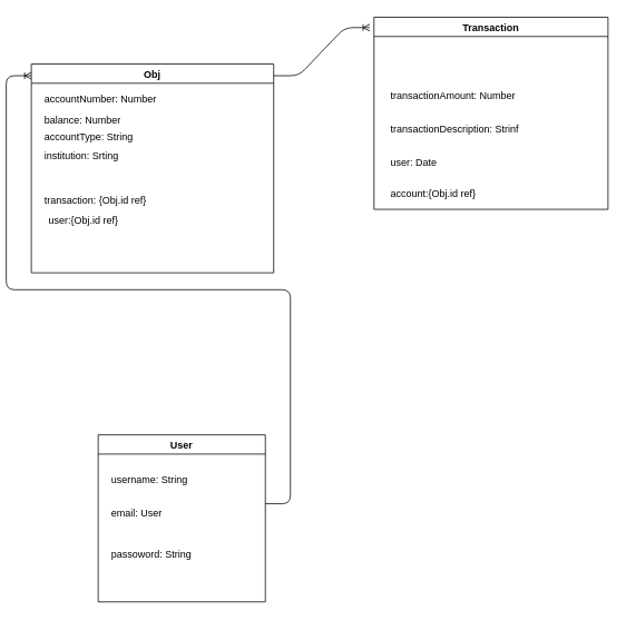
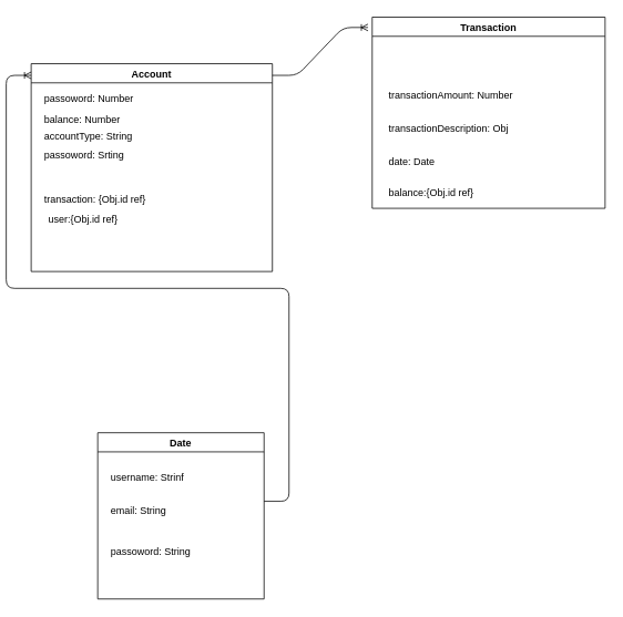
  <mxCell id="0" />
  <mxCell id="1" parent="0" />
- <mxCell id="2" value="Obj" style="swimlane;" vertex="1" parent="1"><mxGeometry x="20" y="76" width="290" height="250" as="geometry" /></mxCell>
- <mxCell id="3" value="institution: Srting" style="text;strokeColor=none;fillColor=none;align=left;verticalAlign=top;spacingLeft=4;spacingRight=4;overflow=hidden;rotatable=0;points=[[0,0.5],[1,0.5]];portConstraint=eastwest;" vertex="1" parent="2"><mxGeometry x="10" y="97" width="270" height="26" as="geometry" /></mxCell>
+ <mxCell id="2" value="Account" style="swimlane;" vertex="1" parent="1"><mxGeometry x="20" y="76" width="290" height="250" as="geometry" /></mxCell>
+ <mxCell id="3" value="passoword: Srting" style="text;strokeColor=none;fillColor=none;align=left;verticalAlign=top;spacingLeft=4;spacingRight=4;overflow=hidden;rotatable=0;points=[[0,0.5],[1,0.5]];portConstraint=eastwest;" vertex="1" parent="2"><mxGeometry x="10" y="97" width="270" height="26" as="geometry" /></mxCell>
  <mxCell id="4" value="transaction: {Obj.id ref}" style="text;strokeColor=none;fillColor=none;align=left;verticalAlign=top;spacingLeft=4;spacingRight=4;overflow=hidden;rotatable=0;points=[[0,0.5],[1,0.5]];portConstraint=eastwest;" vertex="1" parent="2"><mxGeometry x="10" y="150" width="270" height="26" as="geometry" /></mxCell>
  <mxCell id="5" value="user:{Obj.id ref}" style="text;strokeColor=none;fillColor=none;align=left;verticalAlign=top;spacingLeft=4;spacingRight=4;overflow=hidden;rotatable=0;points=[[0,0.5],[1,0.5]];portConstraint=eastwest;" vertex="1" parent="2"><mxGeometry x="15" y="174" width="260" height="26" as="geometry" /></mxCell>
- <mxCell id="6" value="User" style="swimlane;" vertex="1" parent="1"><mxGeometry x="100" y="520" width="200" height="200" as="geometry" /></mxCell>
- <mxCell id="7" value="username: String" style="text;strokeColor=none;fillColor=none;align=left;verticalAlign=top;spacingLeft=4;spacingRight=4;overflow=hidden;rotatable=0;points=[[0,0.5],[1,0.5]];portConstraint=eastwest;" vertex="1" parent="6"><mxGeometry x="10" y="40" width="160" height="26" as="geometry" /></mxCell>
- <mxCell id="8" value="email: User" style="text;strokeColor=none;fillColor=none;align=left;verticalAlign=top;spacingLeft=4;spacingRight=4;overflow=hidden;rotatable=0;points=[[0,0.5],[1,0.5]];portConstraint=eastwest;" vertex="1" parent="6"><mxGeometry x="10" y="80" width="160" height="26" as="geometry" /></mxCell>
+ <mxCell id="6" value="Date" style="swimlane;" vertex="1" parent="1"><mxGeometry x="100" y="520" width="200" height="200" as="geometry" /></mxCell>
+ <mxCell id="7" value="username: Strinf" style="text;strokeColor=none;fillColor=none;align=left;verticalAlign=top;spacingLeft=4;spacingRight=4;overflow=hidden;rotatable=0;points=[[0,0.5],[1,0.5]];portConstraint=eastwest;" vertex="1" parent="6"><mxGeometry x="10" y="40" width="160" height="26" as="geometry" /></mxCell>
+ <mxCell id="8" value="email: String" style="text;strokeColor=none;fillColor=none;align=left;verticalAlign=top;spacingLeft=4;spacingRight=4;overflow=hidden;rotatable=0;points=[[0,0.5],[1,0.5]];portConstraint=eastwest;" vertex="1" parent="6"><mxGeometry x="10" y="80" width="160" height="26" as="geometry" /></mxCell>
  <mxCell id="9" value="Transaction" style="swimlane;" vertex="1" parent="1"><mxGeometry x="430" y="20" width="280" height="230" as="geometry" /></mxCell>
  <mxCell id="10" value="transactionAmount: Number" style="text;strokeColor=none;fillColor=none;align=left;verticalAlign=top;spacingLeft=4;spacingRight=4;overflow=hidden;rotatable=0;points=[[0,0.5],[1,0.5]];portConstraint=eastwest;" vertex="1" parent="9"><mxGeometry x="14" y="80" width="246" height="26" as="geometry" /></mxCell>
- <mxCell id="11" value="transactionDescription: Strinf" style="text;strokeColor=none;fillColor=none;align=left;verticalAlign=top;spacingLeft=4;spacingRight=4;overflow=hidden;rotatable=0;points=[[0,0.5],[1,0.5]];portConstraint=eastwest;" vertex="1" parent="9"><mxGeometry x="14" y="120" width="246" height="26" as="geometry" /></mxCell>
- <mxCell id="12" value="user: Date" style="text;strokeColor=none;fillColor=none;align=left;verticalAlign=top;spacingLeft=4;spacingRight=4;overflow=hidden;rotatable=0;points=[[0,0.5],[1,0.5]];portConstraint=eastwest;" vertex="1" parent="9"><mxGeometry x="14" y="160" width="246" height="26" as="geometry" /></mxCell>
- <mxCell id="13" value="account:{Obj.id ref}" style="text;strokeColor=none;fillColor=none;align=left;verticalAlign=top;spacingLeft=4;spacingRight=4;overflow=hidden;rotatable=0;points=[[0,0.5],[1,0.5]];portConstraint=eastwest;" vertex="1" parent="9"><mxGeometry x="14" y="198" width="256" height="26" as="geometry" /></mxCell>
- <mxCell id="14" value="accountNumber: Number" style="text;strokeColor=none;fillColor=none;align=left;verticalAlign=top;spacingLeft=4;spacingRight=4;overflow=hidden;rotatable=0;points=[[0,0.5],[1,0.5]];portConstraint=eastwest;" vertex="1" parent="1"><mxGeometry x="30" y="104" width="280" height="26" as="geometry" /></mxCell>
+ <mxCell id="11" value="transactionDescription: Obj" style="text;strokeColor=none;fillColor=none;align=left;verticalAlign=top;spacingLeft=4;spacingRight=4;overflow=hidden;rotatable=0;points=[[0,0.5],[1,0.5]];portConstraint=eastwest;" vertex="1" parent="9"><mxGeometry x="14" y="120" width="246" height="26" as="geometry" /></mxCell>
+ <mxCell id="12" value="date: Date" style="text;strokeColor=none;fillColor=none;align=left;verticalAlign=top;spacingLeft=4;spacingRight=4;overflow=hidden;rotatable=0;points=[[0,0.5],[1,0.5]];portConstraint=eastwest;" vertex="1" parent="9"><mxGeometry x="14" y="160" width="246" height="26" as="geometry" /></mxCell>
+ <mxCell id="13" value="balance:{Obj.id ref}" style="text;strokeColor=none;fillColor=none;align=left;verticalAlign=top;spacingLeft=4;spacingRight=4;overflow=hidden;rotatable=0;points=[[0,0.5],[1,0.5]];portConstraint=eastwest;" vertex="1" parent="9"><mxGeometry x="14" y="198" width="256" height="26" as="geometry" /></mxCell>
+ <mxCell id="14" value="passoword: Number" style="text;strokeColor=none;fillColor=none;align=left;verticalAlign=top;spacingLeft=4;spacingRight=4;overflow=hidden;rotatable=0;points=[[0,0.5],[1,0.5]];portConstraint=eastwest;" vertex="1" parent="1"><mxGeometry x="30" y="104" width="280" height="26" as="geometry" /></mxCell>
  <mxCell id="15" value="accountType: String" style="text;strokeColor=none;fillColor=none;align=left;verticalAlign=top;spacingLeft=4;spacingRight=4;overflow=hidden;rotatable=0;points=[[0,0.5],[1,0.5]];portConstraint=eastwest;" vertex="1" parent="1"><mxGeometry x="30" y="150" width="270" height="26" as="geometry" /></mxCell>
  <mxCell id="16" value="balance: Number" style="text;strokeColor=none;fillColor=none;align=left;verticalAlign=top;spacingLeft=4;spacingRight=4;overflow=hidden;rotatable=0;points=[[0,0.5],[1,0.5]];portConstraint=eastwest;" vertex="1" parent="1"><mxGeometry x="30" y="130" width="270" height="26" as="geometry" /></mxCell>
  <mxCell id="17" value="passoword: String" style="text;strokeColor=none;fillColor=none;align=left;verticalAlign=top;spacingLeft=4;spacingRight=4;overflow=hidden;rotatable=0;points=[[0,0.5],[1,0.5]];portConstraint=eastwest;" vertex="1" parent="1"><mxGeometry x="110" y="650" width="180" height="26" as="geometry" /></mxCell>
  <mxCell id="18" value="" style="edgeStyle=entityRelationEdgeStyle;fontSize=12;html=1;endArrow=ERoneToMany;" edge="1" parent="1"><mxGeometry width="100" height="100" relative="1" as="geometry"><mxPoint x="300" y="602.5" as="sourcePoint" /><mxPoint x="20" y="90" as="targetPoint" /></mxGeometry></mxCell>
  <mxCell id="19" value="" style="edgeStyle=entityRelationEdgeStyle;fontSize=12;html=1;endArrow=ERoneToMany;entryX=-0.018;entryY=0.054;entryDx=0;entryDy=0;entryPerimeter=0;" edge="1" parent="1" target="9"><mxGeometry width="100" height="100" relative="1" as="geometry"><mxPoint x="310" y="90" as="sourcePoint" /><mxPoint x="410" y="-10" as="targetPoint" /></mxGeometry></mxCell>
